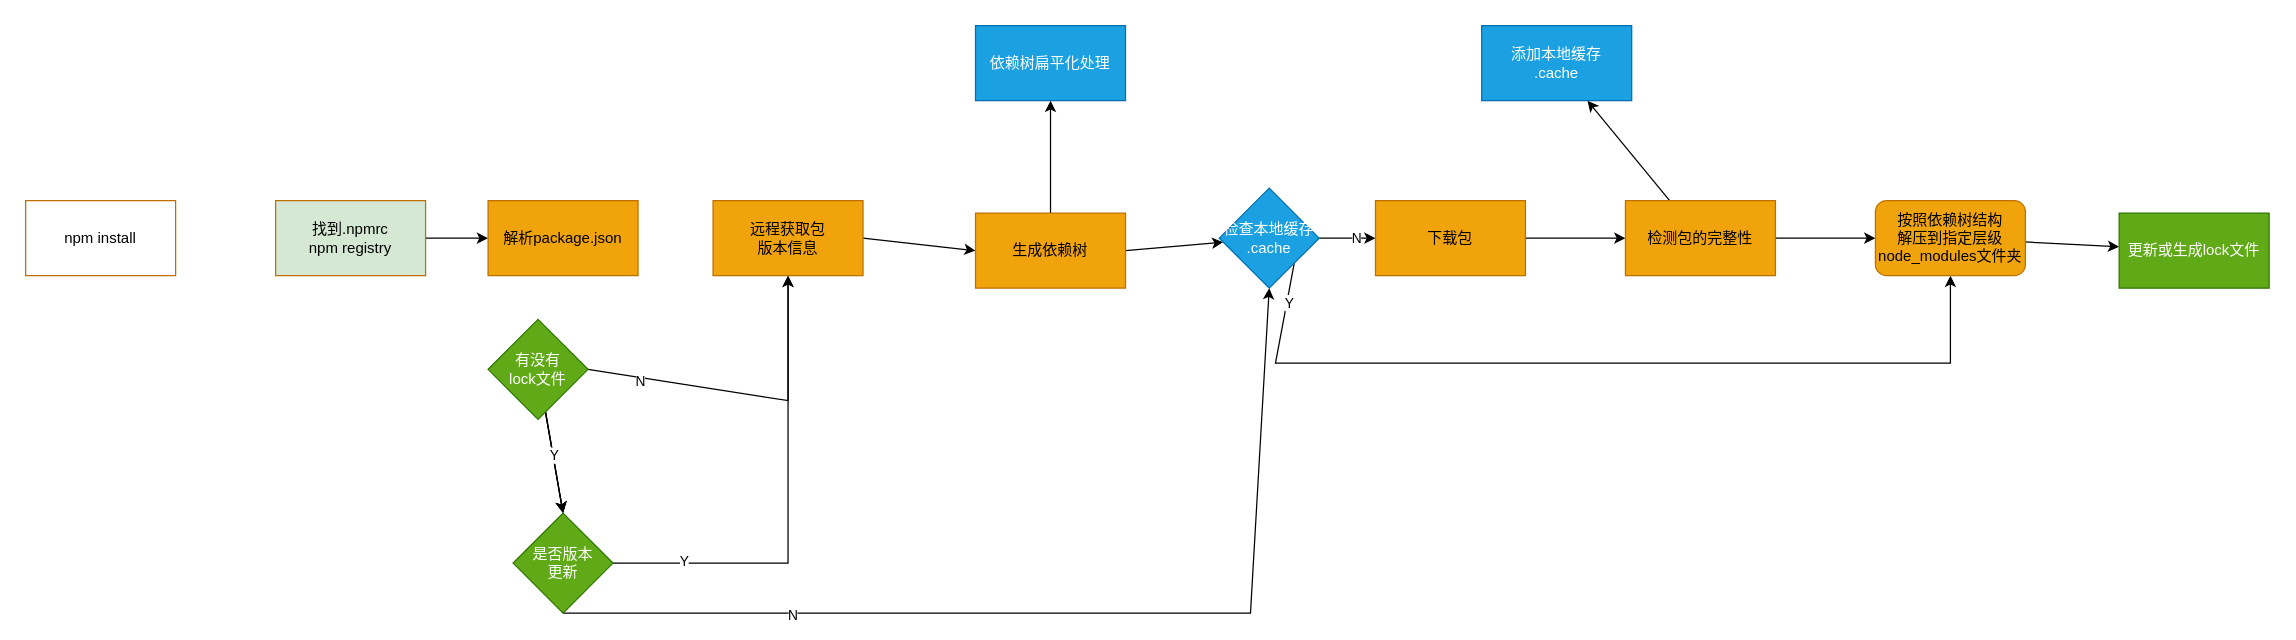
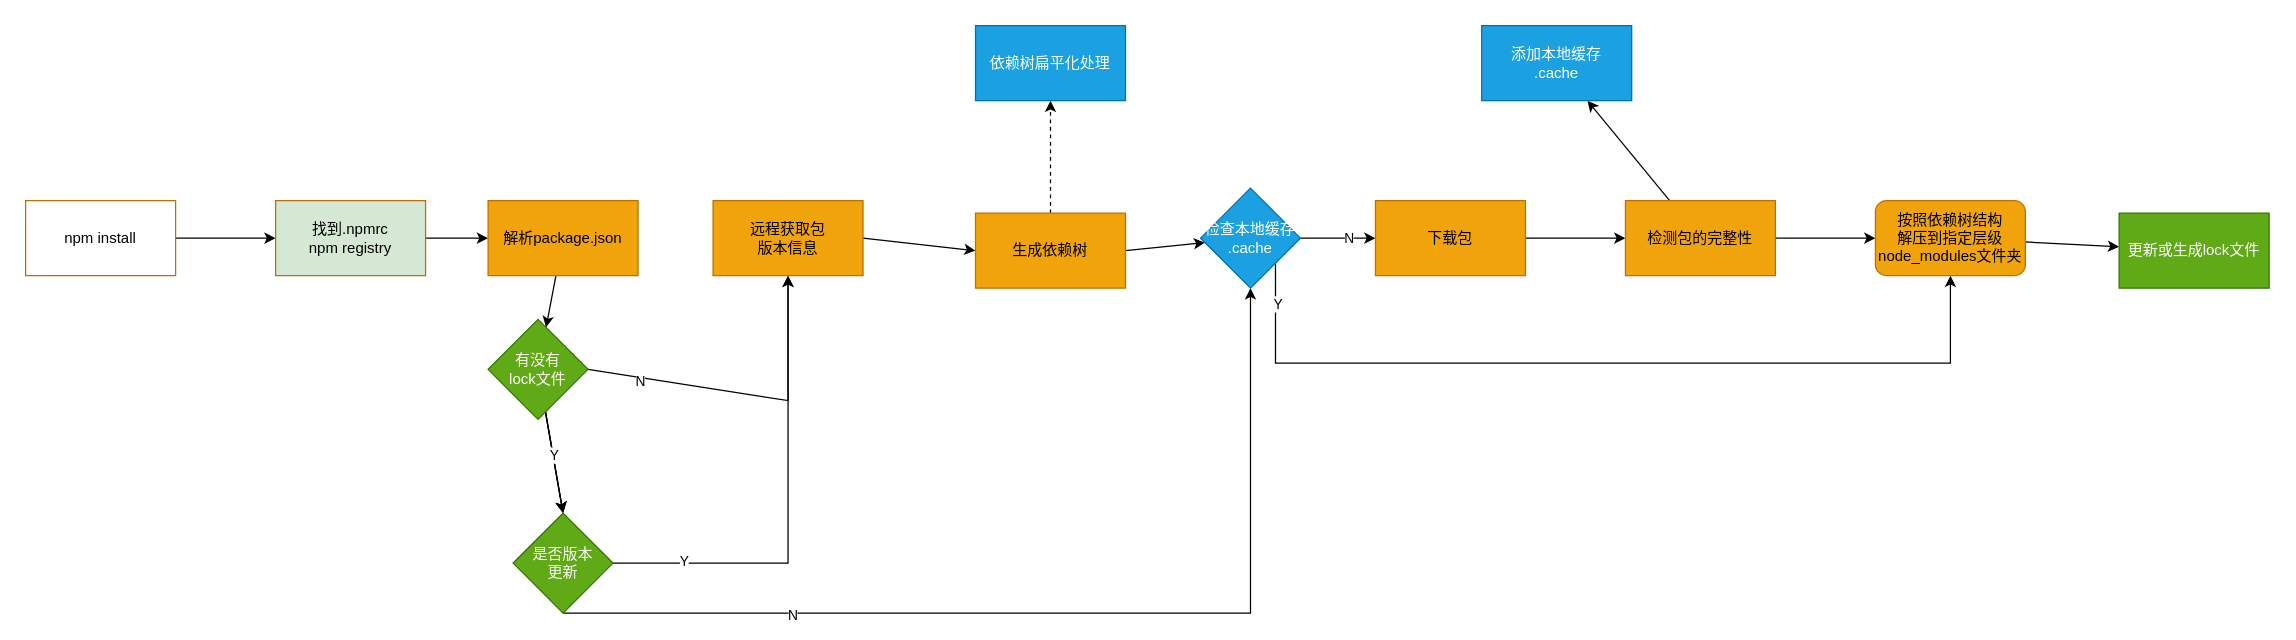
  <mxCell id="0" />
  <mxCell id="1" parent="0" />
+ <mxCell id="2" value="" style="edgeStyle=none;html=1;" edge="1" parent="1" source="3" target="5"><mxGeometry relative="1" as="geometry" /></mxCell>
  <mxCell id="3" value="npm install" style="rounded=0;whiteSpace=wrap;html=1;fillColor=#ffffff;fontColor=#000000;strokeColor=#BD7000;" vertex="1" parent="1"><mxGeometry x="20" y="160" width="120" height="60" as="geometry" /></mxCell>
  <mxCell id="4" value="" style="edgeStyle=none;rounded=0;html=1;" edge="1" parent="1" source="5" target="14"><mxGeometry relative="1" as="geometry" /></mxCell>
  <mxCell id="5" value="找到.npmrc&lt;br&gt;npm registry" style="whiteSpace=wrap;html=1;rounded=0;fillColor=#d5e8d4;fontColor=#000000;strokeColor=#BD7000;" vertex="1" parent="1"><mxGeometry x="220" y="160" width="120" height="60" as="geometry" /></mxCell>
  <mxCell id="6" value="" style="edgeStyle=none;rounded=0;html=1;" edge="1" parent="1" source="12"><mxGeometry relative="1" as="geometry"><mxPoint x="450" y="410" as="targetPoint" /></mxGeometry></mxCell>
  <mxCell id="7" value="" style="edgeStyle=none;rounded=0;html=1;" edge="1" parent="1" source="12"><mxGeometry relative="1" as="geometry"><mxPoint x="450" y="410" as="targetPoint" /></mxGeometry></mxCell>
  <mxCell id="8" value="" style="edgeStyle=none;rounded=0;html=1;" edge="1" parent="1" source="12"><mxGeometry relative="1" as="geometry"><mxPoint x="450" y="410" as="targetPoint" /></mxGeometry></mxCell>
  <mxCell id="9" value="Y" style="edgeLabel;html=1;align=center;verticalAlign=middle;resizable=0;points=[];" vertex="1" connectable="0" parent="8"><mxGeometry x="-0.14" y="1" relative="1" as="geometry"><mxPoint as="offset" /></mxGeometry></mxCell>
  <mxCell id="10" style="edgeStyle=none;rounded=0;html=1;exitX=1;exitY=0.5;exitDx=0;exitDy=0;entryX=0.5;entryY=1;entryDx=0;entryDy=0;" edge="1" parent="1" source="12" target="18"><mxGeometry relative="1" as="geometry"><Array as="points"><mxPoint x="630" y="320" /></Array></mxGeometry></mxCell>
  <mxCell id="11" value="N" style="edgeLabel;html=1;align=center;verticalAlign=middle;resizable=0;points=[];" vertex="1" connectable="0" parent="10"><mxGeometry x="-0.683" y="-2" relative="1" as="geometry"><mxPoint y="1" as="offset" /></mxGeometry></mxCell>
  <mxCell id="12" value="有没有&lt;br&gt;lock文件" style="rhombus;whiteSpace=wrap;html=1;rounded=0;fillColor=#60a917;fontColor=#ffffff;strokeColor=#2D7600;" vertex="1" parent="1"><mxGeometry x="390" y="255" width="80" height="80" as="geometry" /></mxCell>
+ <mxCell id="13" value="" style="edgeStyle=none;rounded=0;html=1;" edge="1" parent="1" source="14" target="12"><mxGeometry relative="1" as="geometry" /></mxCell>
  <mxCell id="14" value="解析package.json" style="whiteSpace=wrap;html=1;rounded=0;fillColor=#f0a30a;fontColor=#000000;strokeColor=#BD7000;" vertex="1" parent="1"><mxGeometry x="390" y="160" width="120" height="60" as="geometry" /></mxCell>
  <mxCell id="15" style="edgeStyle=none;rounded=0;html=1;exitX=1;exitY=0.5;exitDx=0;exitDy=0;entryX=0.5;entryY=1;entryDx=0;entryDy=0;" edge="1" parent="1" source="21" target="18"><mxGeometry relative="1" as="geometry"><mxPoint x="510" y="440" as="sourcePoint" /><Array as="points"><mxPoint x="630" y="450" /></Array></mxGeometry></mxCell>
  <mxCell id="16" value="Y" style="edgeLabel;html=1;align=center;verticalAlign=middle;resizable=0;points=[];" vertex="1" connectable="0" parent="15"><mxGeometry x="-0.697" y="3" relative="1" as="geometry"><mxPoint y="1" as="offset" /></mxGeometry></mxCell>
  <mxCell id="17" style="edgeStyle=none;rounded=0;html=1;exitX=1;exitY=0.5;exitDx=0;exitDy=0;entryX=0;entryY=0.5;entryDx=0;entryDy=0;" edge="1" parent="1" source="18" target="24"><mxGeometry relative="1" as="geometry" /></mxCell>
  <mxCell id="18" value="远程获取包&lt;br&gt;版本信息" style="whiteSpace=wrap;html=1;rounded=0;fillColor=#f0a30a;fontColor=#000000;strokeColor=#BD7000;" vertex="1" parent="1"><mxGeometry x="570" y="160" width="120" height="60" as="geometry" /></mxCell>
  <mxCell id="19" style="edgeStyle=none;rounded=0;html=1;exitX=0.5;exitY=1;exitDx=0;exitDy=0;entryX=0.5;entryY=1;entryDx=0;entryDy=0;" edge="1" parent="1" source="21" target="30"><mxGeometry relative="1" as="geometry"><Array as="points"><mxPoint x="1000" y="490" /></Array></mxGeometry></mxCell>
  <mxCell id="20" value="N" style="edgeLabel;html=1;align=center;verticalAlign=middle;resizable=0;points=[];" vertex="1" connectable="0" parent="19"><mxGeometry x="-0.548" y="-1" relative="1" as="geometry"><mxPoint as="offset" /></mxGeometry></mxCell>
  <mxCell id="21" value="是否版本&lt;br&gt;更新" style="rhombus;whiteSpace=wrap;html=1;fillColor=#60a917;fontColor=#ffffff;strokeColor=#2D7600;" vertex="1" parent="1"><mxGeometry x="410" y="410" width="80" height="80" as="geometry" /></mxCell>
- <mxCell id="22" value="" style="edgeStyle=none;rounded=0;html=1;" edge="1" parent="1" source="24" target="25"><mxGeometry relative="1" as="geometry" /></mxCell>
+ <mxCell id="22" value="" style="edgeStyle=none;rounded=0;html=1;dashed=1;" edge="1" parent="1" source="24" target="25"><mxGeometry relative="1" as="geometry" /></mxCell>
  <mxCell id="23" style="edgeStyle=none;rounded=0;html=1;exitX=1;exitY=0.5;exitDx=0;exitDy=0;" edge="1" parent="1" source="24" target="30"><mxGeometry relative="1" as="geometry" /></mxCell>
  <mxCell id="24" value="生成依赖树" style="whiteSpace=wrap;html=1;rounded=0;fillColor=#f0a30a;fontColor=#000000;strokeColor=#BD7000;" vertex="1" parent="1"><mxGeometry x="780" y="170" width="120" height="60" as="geometry" /></mxCell>
  <mxCell id="25" value="依赖树扁平化处理" style="whiteSpace=wrap;html=1;rounded=0;fillColor=#1ba1e2;fontColor=#ffffff;strokeColor=#006EAF;" vertex="1" parent="1"><mxGeometry x="780" y="20" width="120" height="60" as="geometry" /></mxCell>
  <mxCell id="26" value="" style="edgeStyle=none;rounded=0;html=1;" edge="1" parent="1" source="30" target="32"><mxGeometry relative="1" as="geometry" /></mxCell>
  <mxCell id="27" value="N" style="edgeLabel;html=1;align=center;verticalAlign=middle;resizable=0;points=[];" vertex="1" connectable="0" parent="26"><mxGeometry x="0.267" y="1" relative="1" as="geometry"><mxPoint as="offset" /></mxGeometry></mxCell>
  <mxCell id="28" style="edgeStyle=none;rounded=0;html=1;exitX=1;exitY=1;exitDx=0;exitDy=0;entryX=0.5;entryY=1;entryDx=0;entryDy=0;" edge="1" parent="1" source="30" target="38"><mxGeometry relative="1" as="geometry"><Array as="points"><mxPoint x="1020" y="290" /><mxPoint x="1560" y="290" /></Array></mxGeometry></mxCell>
  <mxCell id="29" value="Y" style="edgeLabel;html=1;align=center;verticalAlign=middle;resizable=0;points=[];" vertex="1" connectable="0" parent="28"><mxGeometry x="-0.907" y="1" relative="1" as="geometry"><mxPoint as="offset" /></mxGeometry></mxCell>
- <mxCell id="30" value="检查本地缓存&lt;br&gt;.cache" style="rhombus;whiteSpace=wrap;html=1;fillColor=#1ba1e2;fontColor=#ffffff;strokeColor=#006EAF;" vertex="1" parent="1"><mxGeometry x="975" y="150" width="80" height="80" as="geometry" /></mxCell>
+ <mxCell id="30" value="检查本地缓存&lt;br&gt;.cache" style="rhombus;whiteSpace=wrap;html=1;fillColor=#1ba1e2;fontColor=#ffffff;strokeColor=#006EAF;" vertex="1" parent="1"><mxGeometry x="960" y="150" width="80" height="80" as="geometry" /></mxCell>
  <mxCell id="31" value="" style="edgeStyle=none;rounded=0;html=1;" edge="1" parent="1" source="32" target="35"><mxGeometry relative="1" as="geometry" /></mxCell>
  <mxCell id="32" value="下载包" style="whiteSpace=wrap;html=1;fillColor=#f0a30a;fontColor=#000000;strokeColor=#BD7000;" vertex="1" parent="1"><mxGeometry x="1100" y="160" width="120" height="60" as="geometry" /></mxCell>
  <mxCell id="33" value="" style="edgeStyle=none;rounded=0;html=1;" edge="1" parent="1" source="35" target="36"><mxGeometry relative="1" as="geometry" /></mxCell>
  <mxCell id="34" value="" style="edgeStyle=none;rounded=0;html=1;" edge="1" parent="1" source="35" target="38"><mxGeometry relative="1" as="geometry" /></mxCell>
  <mxCell id="35" value="检测包的完整性" style="whiteSpace=wrap;html=1;fillColor=#f0a30a;fontColor=#000000;strokeColor=#BD7000;" vertex="1" parent="1"><mxGeometry x="1300" y="160" width="120" height="60" as="geometry" /></mxCell>
  <mxCell id="36" value="添加本地缓存&lt;br&gt;.cache" style="whiteSpace=wrap;html=1;fillColor=#1ba1e2;fontColor=#ffffff;strokeColor=#006EAF;" vertex="1" parent="1"><mxGeometry x="1185" y="20" width="120" height="60" as="geometry" /></mxCell>
  <mxCell id="37" value="" style="edgeStyle=none;rounded=0;html=1;" edge="1" parent="1" source="38" target="39"><mxGeometry relative="1" as="geometry" /></mxCell>
  <mxCell id="38" value="按照依赖树结构&lt;br&gt;解压到指定层级&lt;br&gt;node_modules文件夹" style="whiteSpace=wrap;html=1;fillColor=#f0a30a;fontColor=#000000;strokeColor=#BD7000;rounded=1;" vertex="1" parent="1"><mxGeometry x="1500" y="160" width="120" height="60" as="geometry" /></mxCell>
  <mxCell id="39" value="更新或生成lock文件" style="whiteSpace=wrap;html=1;fillColor=#60a917;fontColor=#ffffff;strokeColor=#2D7600;" vertex="1" parent="1"><mxGeometry x="1695" y="170" width="120" height="60" as="geometry" /></mxCell>
